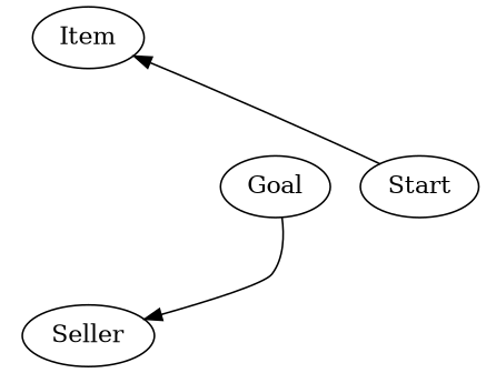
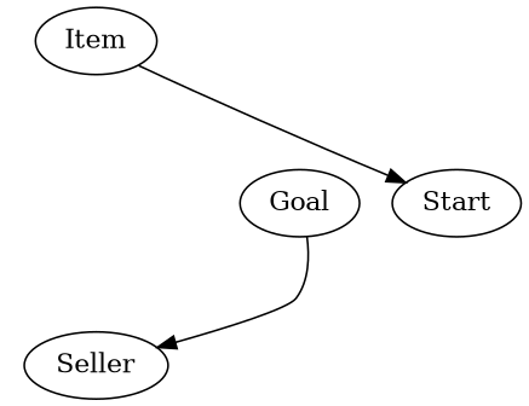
  digraph {
    node [group=upper]
    edge [style=invis]
    Seller [Label=Seller]
    n2 [group=lower label="F[Seller]" style=invis]
    Start [group=""]
    Item
    n5 [label=SellerId style=invis]
    Goal [group=""]
    subgraph sub_1 {
      rank=same
      Seller
      n2
    }
    Seller -> n2
-   Start -> Item [style=""]
+   Item -> Start [style=""]
    Item -> n5 [label=sellerId]
    n5 -> Seller
    n5 -> n2 [label=loadSeller]
    Goal -> Seller [style=""]
  }
